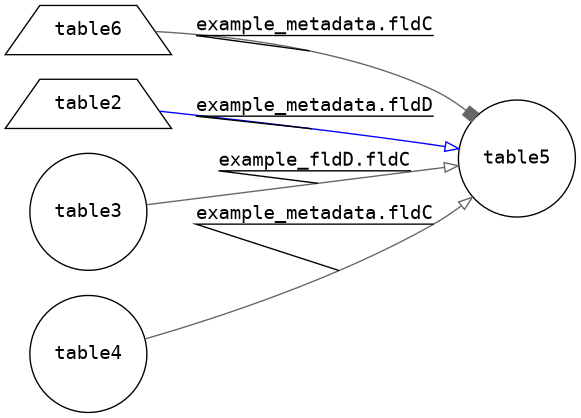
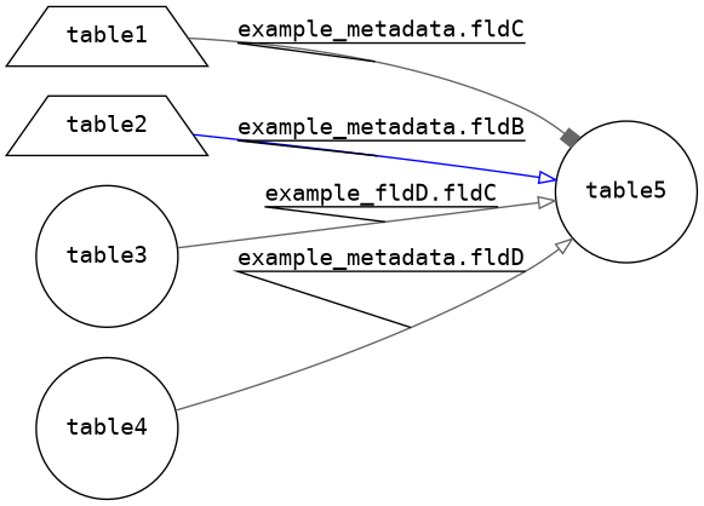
  digraph {
    fontname="DejaVu Sans Mono"
    rankdir=LR
    node [fontname="DejaVu Sans Mono" shape=circle]
    edge [arrowhead=onormal color=gray40 decorate=true fontname="DejaVu Sans Mono"]
-   n1 [label=table6 shape=trapezium]
+   n1 [label=table1 shape=trapezium]
    n2 [label=table5]
    n3 [label=table2 shape=trapezium]
    n4 [label=table3]
    n5 [label=table4]
    n1 -> n2 [arrowhead=box label="example_metadata.fldC"]
-   n3 -> n2 [color=blue label="example_metadata.fldD"]
+   n3 -> n2 [color=blue label="example_metadata.fldB"]
    n4 -> n2 [label="example_fldD.fldC"]
-   n5 -> n2 [label="example_metadata.fldC"]
+   n5 -> n2 [label="example_metadata.fldD"]
  }
